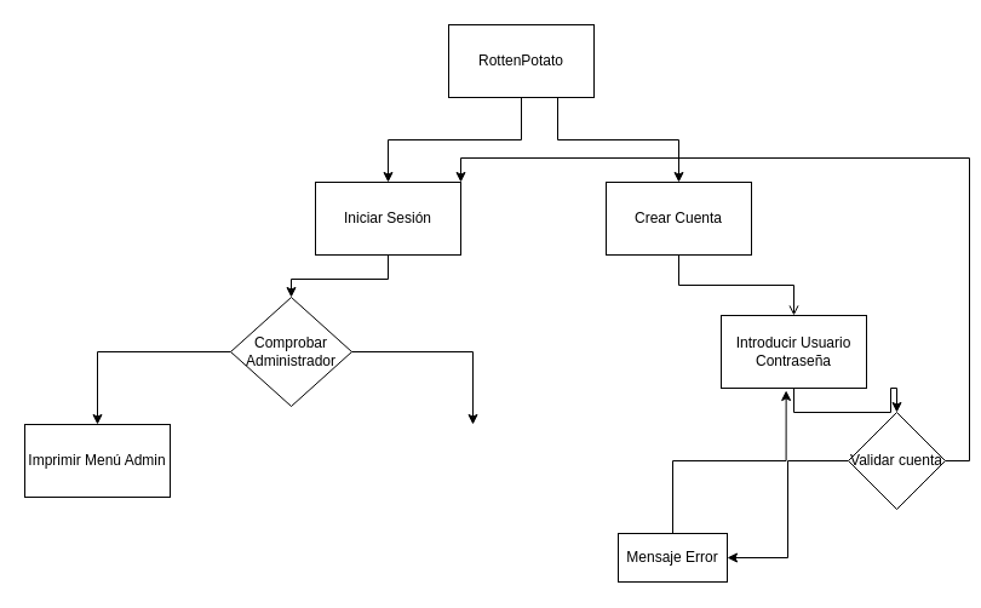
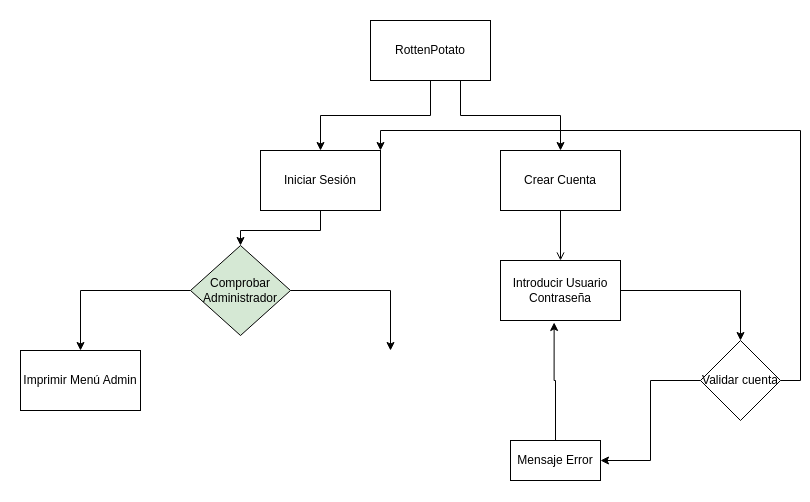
  <mxCell id="0" />
  <mxCell id="1" parent="0" />
  <mxCell id="2" value="" style="edgeStyle=orthogonalEdgeStyle;rounded=0;orthogonalLoop=1;jettySize=auto;html=1;" parent="1" source="4" target="6" edge="1"><mxGeometry relative="1" as="geometry" /></mxCell>
  <mxCell id="3" style="edgeStyle=orthogonalEdgeStyle;rounded=0;orthogonalLoop=1;jettySize=auto;html=1;exitX=0.75;exitY=1;exitDx=0;exitDy=0;entryX=0.5;entryY=0;entryDx=0;entryDy=0;" parent="1" source="4" target="8" edge="1"><mxGeometry relative="1" as="geometry" /></mxCell>
  <mxCell id="4" value="RottenPotato" style="rounded=0;whiteSpace=wrap;html=1;" parent="1" vertex="1"><mxGeometry x="370" width="120" height="60" as="geometry" y="20" /></mxCell>
  <mxCell id="5" style="edgeStyle=orthogonalEdgeStyle;rounded=0;orthogonalLoop=1;jettySize=auto;html=1;exitX=0.5;exitY=1;exitDx=0;exitDy=0;entryX=0.5;entryY=0;entryDx=0;entryDy=0;" parent="1" source="6" target="18" edge="1"><mxGeometry relative="1" as="geometry" /></mxCell>
  <mxCell id="6" value="Iniciar Sesión" style="rounded=0;whiteSpace=wrap;html=1;" parent="1" vertex="1"><mxGeometry x="260" y="150" width="120" height="60" as="geometry" /></mxCell>
  <mxCell id="7" style="edgeStyle=orthogonalEdgeStyle;rounded=0;orthogonalLoop=1;jettySize=auto;html=1;endArrow=open;" parent="1" source="8" target="10" edge="1"><mxGeometry relative="1" as="geometry"><mxPoint x="560" y="290" as="targetPoint" /></mxGeometry></mxCell>
  <mxCell id="8" value="Crear Cuenta" style="rounded=0;whiteSpace=wrap;html=1;" parent="1" vertex="1"><mxGeometry x="500" y="150" width="120" height="60" as="geometry" /></mxCell>
  <mxCell id="9" value="" style="edgeStyle=orthogonalEdgeStyle;rounded=0;orthogonalLoop=1;jettySize=auto;html=1;" parent="1" source="10" target="13" edge="1"><mxGeometry relative="1" as="geometry" /></mxCell>
- <mxCell id="10" value="Introducir Usuario Contraseña" style="rounded=0;whiteSpace=wrap;html=1;" parent="1" vertex="1"><mxGeometry x="595" y="260" width="120" height="60" as="geometry" /></mxCell>
+ <mxCell id="10" value="Introducir Usuario Contraseña" style="rounded=0;whiteSpace=wrap;html=1;" parent="1" vertex="1"><mxGeometry x="500" y="260" width="120" height="60" as="geometry" /></mxCell>
  <mxCell id="11" style="edgeStyle=orthogonalEdgeStyle;rounded=0;orthogonalLoop=1;jettySize=auto;html=1;exitX=0;exitY=0.5;exitDx=0;exitDy=0;entryX=1;entryY=0.5;entryDx=0;entryDy=0;" parent="1" source="13" target="15" edge="1"><mxGeometry relative="1" as="geometry" /></mxCell>
  <mxCell id="12" style="edgeStyle=orthogonalEdgeStyle;rounded=0;orthogonalLoop=1;jettySize=auto;html=1;exitX=1;exitY=0.5;exitDx=0;exitDy=0;entryX=1;entryY=0;entryDx=0;entryDy=0;" parent="1" source="13" target="6" edge="1"><mxGeometry relative="1" as="geometry"><mxPoint x="850" y="430" as="targetPoint" /></mxGeometry></mxCell>
  <mxCell id="13" value="Validar cuenta" style="rhombus;whiteSpace=wrap;html=1;rounded=0;" parent="1" vertex="1"><mxGeometry x="700" y="340" width="80" height="80" as="geometry" /></mxCell>
  <mxCell id="14" style="edgeStyle=orthogonalEdgeStyle;rounded=0;orthogonalLoop=1;jettySize=auto;html=1;entryX=0.447;entryY=1.033;entryDx=0;entryDy=0;entryPerimeter=0;" parent="1" source="15" target="10" edge="1"><mxGeometry relative="1" as="geometry" /></mxCell>
  <mxCell id="15" value="Mensaje Error" style="rounded=0;whiteSpace=wrap;html=1;" parent="1" vertex="1"><mxGeometry x="510" y="440" width="90" height="40" as="geometry" /></mxCell>
  <mxCell id="16" value="Imprimir Menú Admin" style="rounded=0;whiteSpace=wrap;html=1;" parent="1" vertex="1"><mxGeometry x="20" y="350" width="120" height="60" as="geometry" /></mxCell>
  <mxCell id="17" style="edgeStyle=orthogonalEdgeStyle;rounded=0;orthogonalLoop=1;jettySize=auto;html=1;entryX=0.5;entryY=0;entryDx=0;entryDy=0;" parent="1" source="18" target="16" edge="1"><mxGeometry relative="1" as="geometry"><mxPoint x="145" y="350" as="targetPoint" /><Array as="points"><mxPoint x="80" y="290" /></Array></mxGeometry></mxCell>
- <mxCell id="18" value="Comprobar Administrador" style="rhombus;whiteSpace=wrap;html=1;" parent="1" vertex="1"><mxGeometry x="190" y="245" width="100" height="90" as="geometry" /></mxCell>
+ <mxCell id="18" value="Comprobar Administrador" style="rhombus;whiteSpace=wrap;html=1;fillColor=#d5e8d4;" parent="1" vertex="1"><mxGeometry x="190" y="245" width="100" height="90" as="geometry" /></mxCell>
  <mxCell id="19" style="edgeStyle=orthogonalEdgeStyle;rounded=0;orthogonalLoop=1;jettySize=auto;html=1;entryX=0.5;entryY=0;entryDx=0;entryDy=0;exitX=1;exitY=0.5;exitDx=0;exitDy=0;" edge="1" parent="1" source="18"><mxGeometry relative="1" as="geometry"><mxPoint x="390" y="350" as="targetPoint" /><mxPoint x="500" y="290" as="sourcePoint" /><Array as="points"><mxPoint x="390" y="290" /></Array></mxGeometry></mxCell>
